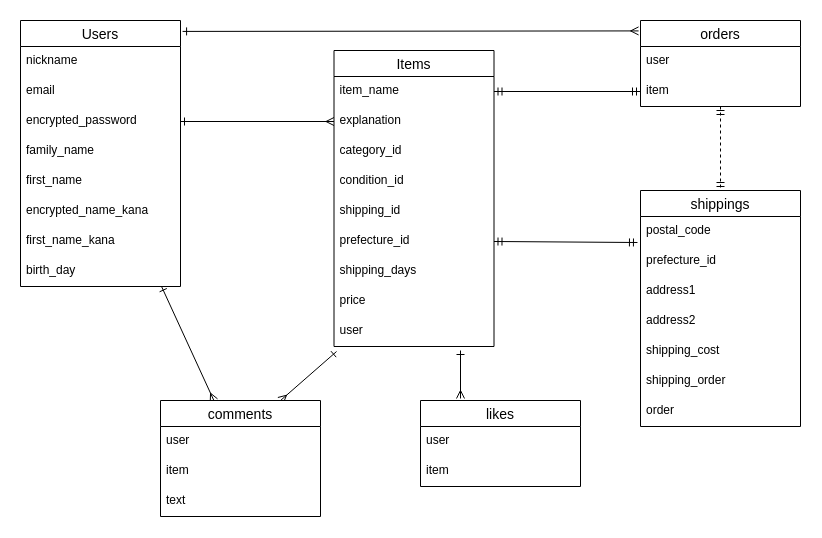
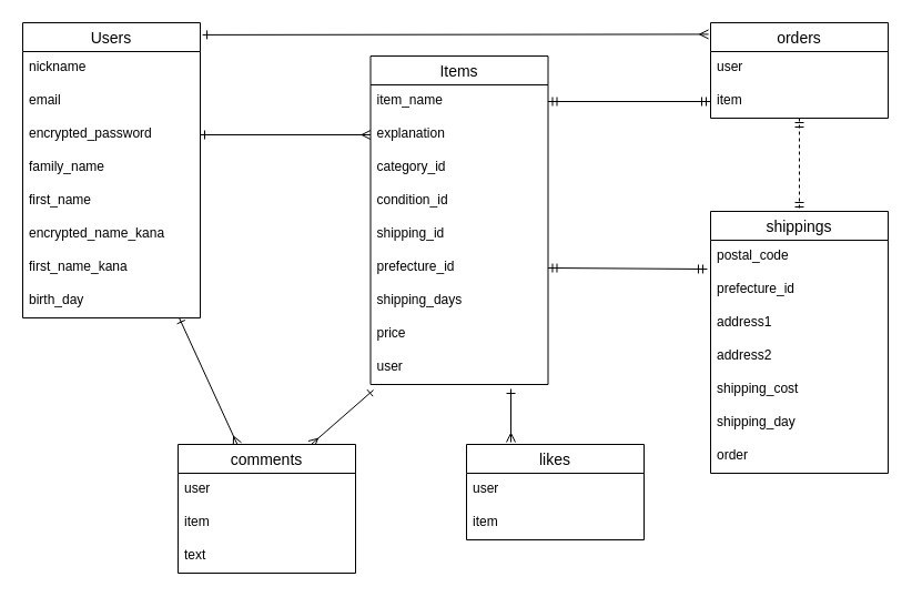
  <mxCell id="0" />
  <mxCell id="1" parent="0" />
  <mxCell id="2" style="edgeStyle=none;html=1;startArrow=ERone;startFill=0;endArrow=ERmany;endFill=0;" edge="1" parent="1" source="4" target="31"><mxGeometry relative="1" as="geometry" /></mxCell>
  <mxCell id="3" style="edgeStyle=none;html=1;startArrow=ERone;startFill=0;endArrow=ERmany;endFill=0;exitX=1.013;exitY=0.041;exitDx=0;exitDy=0;exitPerimeter=0;entryX=-0.012;entryY=0.121;entryDx=0;entryDy=0;entryPerimeter=0;" edge="1" parent="1" source="4" target="25"><mxGeometry relative="1" as="geometry"><mxPoint x="630" y="34" as="targetPoint" /></mxGeometry></mxCell>
  <mxCell id="4" value="Users" style="swimlane;fontStyle=0;childLayout=stackLayout;horizontal=1;startSize=26;horizontalStack=0;resizeParent=1;resizeParentMax=0;resizeLast=0;collapsible=1;marginBottom=0;align=center;fontSize=14;" vertex="1" parent="1"><mxGeometry x="20" y="20" width="160" height="266" as="geometry" /></mxCell>
  <mxCell id="5" value="nickname" style="text;strokeColor=none;fillColor=none;spacingLeft=4;spacingRight=4;overflow=hidden;rotatable=0;points=[[0,0.5],[1,0.5]];portConstraint=eastwest;fontSize=12;" vertex="1" parent="4"><mxGeometry y="26" width="160" height="30" as="geometry" /></mxCell>
  <mxCell id="6" value="email" style="text;strokeColor=none;fillColor=none;spacingLeft=4;spacingRight=4;overflow=hidden;rotatable=0;points=[[0,0.5],[1,0.5]];portConstraint=eastwest;fontSize=12;" vertex="1" parent="4"><mxGeometry y="56" width="160" height="30" as="geometry" /></mxCell>
  <mxCell id="7" value="encrypted_password" style="text;strokeColor=none;fillColor=none;spacingLeft=4;spacingRight=4;overflow=hidden;rotatable=0;points=[[0,0.5],[1,0.5]];portConstraint=eastwest;fontSize=12;" vertex="1" parent="4"><mxGeometry y="86" width="160" height="30" as="geometry" /></mxCell>
  <mxCell id="8" value="family_name" style="text;strokeColor=none;fillColor=none;spacingLeft=4;spacingRight=4;overflow=hidden;rotatable=0;points=[[0,0.5],[1,0.5]];portConstraint=eastwest;fontSize=12;" vertex="1" parent="4"><mxGeometry y="116" width="160" height="30" as="geometry" /></mxCell>
  <mxCell id="9" value="first_name" style="text;strokeColor=none;fillColor=none;spacingLeft=4;spacingRight=4;overflow=hidden;rotatable=0;points=[[0,0.5],[1,0.5]];portConstraint=eastwest;fontSize=12;" vertex="1" parent="4"><mxGeometry y="146" width="160" height="30" as="geometry" /></mxCell>
  <mxCell id="10" value="encrypted_name_kana" style="text;strokeColor=none;fillColor=none;spacingLeft=4;spacingRight=4;overflow=hidden;rotatable=0;points=[[0,0.5],[1,0.5]];portConstraint=eastwest;fontSize=12;" vertex="1" parent="4"><mxGeometry y="176" width="160" height="30" as="geometry" /></mxCell>
  <mxCell id="11" value="first_name_kana" style="text;strokeColor=none;fillColor=none;spacingLeft=4;spacingRight=4;overflow=hidden;rotatable=0;points=[[0,0.5],[1,0.5]];portConstraint=eastwest;fontSize=12;" vertex="1" parent="4"><mxGeometry y="206" width="160" height="30" as="geometry" /></mxCell>
  <mxCell id="12" value="birth_day" style="text;strokeColor=none;fillColor=none;spacingLeft=4;spacingRight=4;overflow=hidden;rotatable=0;points=[[0,0.5],[1,0.5]];portConstraint=eastwest;fontSize=12;" vertex="1" parent="4"><mxGeometry y="236" width="160" height="30" as="geometry" /></mxCell>
  <mxCell id="13" style="edgeStyle=none;html=1;entryX=0.75;entryY=0;entryDx=0;entryDy=0;startArrow=ERone;startFill=0;endArrow=ERmany;endFill=0;exitX=0.016;exitY=1.167;exitDx=0;exitDy=0;exitPerimeter=0;" edge="1" parent="1" source="23" target="31"><mxGeometry relative="1" as="geometry"><mxPoint x="340" y="320" as="sourcePoint" /></mxGeometry></mxCell>
  <mxCell id="14" value="Items" style="swimlane;fontStyle=0;childLayout=stackLayout;horizontal=1;startSize=26;horizontalStack=0;resizeParent=1;resizeParentMax=0;resizeLast=0;collapsible=1;marginBottom=0;align=center;fontSize=14;" vertex="1" parent="1"><mxGeometry x="333.5" y="50" width="160" height="296" as="geometry" /></mxCell>
  <mxCell id="15" value="item_name" style="text;strokeColor=none;fillColor=none;spacingLeft=4;spacingRight=4;overflow=hidden;rotatable=0;points=[[0,0.5],[1,0.5]];portConstraint=eastwest;fontSize=12;" vertex="1" parent="14"><mxGeometry y="26" width="160" height="30" as="geometry" /></mxCell>
  <mxCell id="16" value="explanation" style="text;strokeColor=none;fillColor=none;spacingLeft=4;spacingRight=4;overflow=hidden;rotatable=0;points=[[0,0.5],[1,0.5]];portConstraint=eastwest;fontSize=12;" vertex="1" parent="14"><mxGeometry y="56" width="160" height="30" as="geometry" /></mxCell>
  <mxCell id="17" value="category_id" style="text;strokeColor=none;fillColor=none;spacingLeft=4;spacingRight=4;overflow=hidden;rotatable=0;points=[[0,0.5],[1,0.5]];portConstraint=eastwest;fontSize=12;" vertex="1" parent="14"><mxGeometry y="86" width="160" height="30" as="geometry" /></mxCell>
  <mxCell id="18" value="condition_id" style="text;strokeColor=none;fillColor=none;spacingLeft=4;spacingRight=4;overflow=hidden;rotatable=0;points=[[0,0.5],[1,0.5]];portConstraint=eastwest;fontSize=12;" vertex="1" parent="14"><mxGeometry y="116" width="160" height="30" as="geometry" /></mxCell>
  <mxCell id="19" value="shipping_id" style="text;strokeColor=none;fillColor=none;spacingLeft=4;spacingRight=4;overflow=hidden;rotatable=0;points=[[0,0.5],[1,0.5]];portConstraint=eastwest;fontSize=12;" vertex="1" parent="14"><mxGeometry y="146" width="160" height="30" as="geometry" /></mxCell>
  <mxCell id="20" value="prefecture_id" style="text;strokeColor=none;fillColor=none;spacingLeft=4;spacingRight=4;overflow=hidden;rotatable=0;points=[[0,0.5],[1,0.5]];portConstraint=eastwest;fontSize=12;" vertex="1" parent="14"><mxGeometry y="176" width="160" height="30" as="geometry" /></mxCell>
  <mxCell id="21" value="shipping_days" style="text;strokeColor=none;fillColor=none;spacingLeft=4;spacingRight=4;overflow=hidden;rotatable=0;points=[[0,0.5],[1,0.5]];portConstraint=eastwest;fontSize=12;" vertex="1" parent="14"><mxGeometry y="206" width="160" height="30" as="geometry" /></mxCell>
  <mxCell id="22" value="price" style="text;strokeColor=none;fillColor=none;spacingLeft=4;spacingRight=4;overflow=hidden;rotatable=0;points=[[0,0.5],[1,0.5]];portConstraint=eastwest;fontSize=12;" vertex="1" parent="14"><mxGeometry y="236" width="160" height="30" as="geometry" /></mxCell>
  <mxCell id="23" value="user" style="text;strokeColor=none;fillColor=none;spacingLeft=4;spacingRight=4;overflow=hidden;rotatable=0;points=[[0,0.5],[1,0.5]];portConstraint=eastwest;fontSize=12;" vertex="1" parent="14"><mxGeometry y="266" width="160" height="30" as="geometry" /></mxCell>
  <mxCell id="24" value="" style="edgeStyle=none;html=1;startArrow=ERmandOne;startFill=0;endArrow=ERmandOne;endFill=0;entryX=0.5;entryY=0;entryDx=0;entryDy=0;dashed=1;" edge="1" parent="1" source="25" target="38"><mxGeometry relative="1" as="geometry" /></mxCell>
  <mxCell id="25" value="orders" style="swimlane;fontStyle=0;childLayout=stackLayout;horizontal=1;startSize=26;horizontalStack=0;resizeParent=1;resizeParentMax=0;resizeLast=0;collapsible=1;marginBottom=0;align=center;fontSize=14;" vertex="1" parent="1"><mxGeometry x="640" y="20" width="160" height="86" as="geometry" /></mxCell>
  <mxCell id="26" value="user" style="text;strokeColor=none;fillColor=none;spacingLeft=4;spacingRight=4;overflow=hidden;rotatable=0;points=[[0,0.5],[1,0.5]];portConstraint=eastwest;fontSize=12;" vertex="1" parent="25"><mxGeometry y="26" width="160" height="30" as="geometry" /></mxCell>
  <mxCell id="27" value="item" style="text;strokeColor=none;fillColor=none;spacingLeft=4;spacingRight=4;overflow=hidden;rotatable=0;points=[[0,0.5],[1,0.5]];portConstraint=eastwest;fontSize=12;" vertex="1" parent="25"><mxGeometry y="56" width="160" height="30" as="geometry" /></mxCell>
  <mxCell id="28" value="likes" style="swimlane;fontStyle=0;childLayout=stackLayout;horizontal=1;startSize=26;horizontalStack=0;resizeParent=1;resizeParentMax=0;resizeLast=0;collapsible=1;marginBottom=0;align=center;fontSize=14;" vertex="1" parent="1"><mxGeometry x="420" y="400" width="160" height="86" as="geometry" /></mxCell>
  <mxCell id="29" value="user" style="text;strokeColor=none;fillColor=none;spacingLeft=4;spacingRight=4;overflow=hidden;rotatable=0;points=[[0,0.5],[1,0.5]];portConstraint=eastwest;fontSize=12;" vertex="1" parent="28"><mxGeometry y="26" width="160" height="30" as="geometry" /></mxCell>
  <mxCell id="30" value="item" style="text;strokeColor=none;fillColor=none;spacingLeft=4;spacingRight=4;overflow=hidden;rotatable=0;points=[[0,0.5],[1,0.5]];portConstraint=eastwest;fontSize=12;" vertex="1" parent="28"><mxGeometry y="56" width="160" height="30" as="geometry" /></mxCell>
  <mxCell id="31" value="comments" style="swimlane;fontStyle=0;childLayout=stackLayout;horizontal=1;startSize=26;horizontalStack=0;resizeParent=1;resizeParentMax=0;resizeLast=0;collapsible=1;marginBottom=0;align=center;fontSize=14;" vertex="1" parent="1"><mxGeometry x="160" y="400" width="160" height="116" as="geometry" /></mxCell>
  <mxCell id="32" value="user&#10;" style="text;strokeColor=none;fillColor=none;spacingLeft=4;spacingRight=4;overflow=hidden;rotatable=0;points=[[0,0.5],[1,0.5]];portConstraint=eastwest;fontSize=12;" vertex="1" parent="31"><mxGeometry y="26" width="160" height="30" as="geometry" /></mxCell>
  <mxCell id="33" value="item" style="text;strokeColor=none;fillColor=none;spacingLeft=4;spacingRight=4;overflow=hidden;rotatable=0;points=[[0,0.5],[1,0.5]];portConstraint=eastwest;fontSize=12;" vertex="1" parent="31"><mxGeometry y="56" width="160" height="30" as="geometry" /></mxCell>
  <mxCell id="34" value="text" style="text;strokeColor=none;fillColor=none;spacingLeft=4;spacingRight=4;overflow=hidden;rotatable=0;points=[[0,0.5],[1,0.5]];portConstraint=eastwest;fontSize=12;" vertex="1" parent="31"><mxGeometry y="86" width="160" height="30" as="geometry" /></mxCell>
  <mxCell id="35" style="edgeStyle=none;html=1;exitX=1;exitY=0.5;exitDx=0;exitDy=0;entryX=0;entryY=0.5;entryDx=0;entryDy=0;endArrow=ERmany;endFill=0;startArrow=ERone;startFill=0;" edge="1" parent="1" source="7" target="16"><mxGeometry relative="1" as="geometry" /></mxCell>
  <mxCell id="36" style="edgeStyle=none;html=1;entryX=0.75;entryY=0;entryDx=0;entryDy=0;startArrow=ERone;startFill=0;endArrow=ERmany;endFill=0;" edge="1" parent="1"><mxGeometry relative="1" as="geometry"><mxPoint x="460" y="350" as="sourcePoint" /><mxPoint x="460" y="397.99" as="targetPoint" /></mxGeometry></mxCell>
  <mxCell id="37" style="edgeStyle=none;html=1;exitX=1;exitY=0.5;exitDx=0;exitDy=0;entryX=0;entryY=0.5;entryDx=0;entryDy=0;startArrow=ERmandOne;startFill=0;endArrow=ERmandOne;endFill=0;" edge="1" parent="1" source="15" target="27"><mxGeometry relative="1" as="geometry"><mxPoint x="640" y="121" as="targetPoint" /></mxGeometry></mxCell>
  <mxCell id="38" value="shippings" style="swimlane;fontStyle=0;childLayout=stackLayout;horizontal=1;startSize=26;horizontalStack=0;resizeParent=1;resizeParentMax=0;resizeLast=0;collapsible=1;marginBottom=0;align=center;fontSize=14;" vertex="1" parent="1"><mxGeometry x="640" y="190" width="160" height="236" as="geometry" /></mxCell>
  <mxCell id="39" value="postal_code" style="text;strokeColor=none;fillColor=none;spacingLeft=4;spacingRight=4;overflow=hidden;rotatable=0;points=[[0,0.5],[1,0.5]];portConstraint=eastwest;fontSize=12;" vertex="1" parent="38"><mxGeometry y="26" width="160" height="30" as="geometry" /></mxCell>
  <mxCell id="40" value="prefecture_id" style="text;strokeColor=none;fillColor=none;spacingLeft=4;spacingRight=4;overflow=hidden;rotatable=0;points=[[0,0.5],[1,0.5]];portConstraint=eastwest;fontSize=12;" vertex="1" parent="38"><mxGeometry y="56" width="160" height="30" as="geometry" /></mxCell>
  <mxCell id="41" value="address1" style="text;strokeColor=none;fillColor=none;spacingLeft=4;spacingRight=4;overflow=hidden;rotatable=0;points=[[0,0.5],[1,0.5]];portConstraint=eastwest;fontSize=12;" vertex="1" parent="38"><mxGeometry y="86" width="160" height="30" as="geometry" /></mxCell>
  <mxCell id="42" value="address2" style="text;strokeColor=none;fillColor=none;spacingLeft=4;spacingRight=4;overflow=hidden;rotatable=0;points=[[0,0.5],[1,0.5]];portConstraint=eastwest;fontSize=12;" vertex="1" parent="38"><mxGeometry y="116" width="160" height="30" as="geometry" /></mxCell>
  <mxCell id="43" value="shipping_cost" style="text;strokeColor=none;fillColor=none;spacingLeft=4;spacingRight=4;overflow=hidden;rotatable=0;points=[[0,0.5],[1,0.5]];portConstraint=eastwest;fontSize=12;" vertex="1" parent="38"><mxGeometry y="146" width="160" height="30" as="geometry" /></mxCell>
- <mxCell id="44" value="shipping_order" style="text;strokeColor=none;fillColor=none;spacingLeft=4;spacingRight=4;overflow=hidden;rotatable=0;points=[[0,0.5],[1,0.5]];portConstraint=eastwest;fontSize=12;" vertex="1" parent="38"><mxGeometry y="176" width="160" height="30" as="geometry" /></mxCell>
+ <mxCell id="44" value="shipping_day" style="text;strokeColor=none;fillColor=none;spacingLeft=4;spacingRight=4;overflow=hidden;rotatable=0;points=[[0,0.5],[1,0.5]];portConstraint=eastwest;fontSize=12;" vertex="1" parent="38"><mxGeometry y="176" width="160" height="30" as="geometry" /></mxCell>
  <mxCell id="45" value="order" style="text;strokeColor=none;fillColor=none;spacingLeft=4;spacingRight=4;overflow=hidden;rotatable=0;points=[[0,0.5],[1,0.5]];portConstraint=eastwest;fontSize=12;" vertex="1" parent="38"><mxGeometry y="206" width="160" height="30" as="geometry" /></mxCell>
  <mxCell id="46" style="edgeStyle=none;html=1;exitX=1;exitY=0.5;exitDx=0;exitDy=0;startArrow=ERmandOne;startFill=0;endArrow=ERmandOne;endFill=0;entryX=-0.019;entryY=0.867;entryDx=0;entryDy=0;entryPerimeter=0;" edge="1" parent="1" source="20" target="39"><mxGeometry relative="1" as="geometry"><mxPoint x="630" y="241" as="targetPoint" /></mxGeometry></mxCell>
